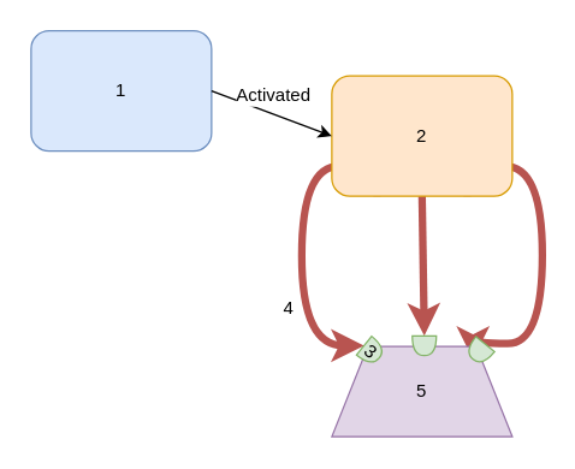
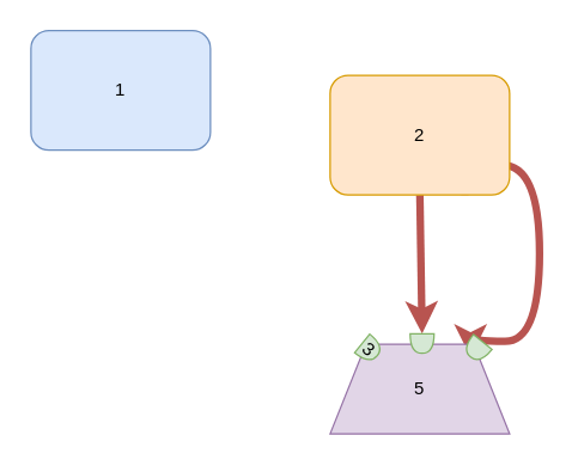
  <mxCell id="0" />
  <mxCell id="1" parent="0" />
  <mxCell id="2" value="1" style="rounded=1;whiteSpace=wrap;html=1;fillColor=#dae8fc;strokeColor=#6c8ebf;" vertex="1" parent="1"><mxGeometry x="20" y="20" width="120" height="80" as="geometry" /></mxCell>
- <mxCell id="3" style="edgeStyle=orthogonalEdgeStyle;rounded=0;orthogonalLoop=1;jettySize=auto;html=1;exitX=0.25;exitY=1;exitDx=0;exitDy=0;entryX=0;entryY=0.5;entryDx=0;entryDy=0;entryPerimeter=0;curved=1;strokeWidth=5;fillColor=#f8cecc;strokeColor=#b85450;" edge="1" parent="1" source="7" target="11"><mxGeometry relative="1" as="geometry"><Array as="points"><mxPoint x="200" y="110" /><mxPoint x="200" y="229" /></Array></mxGeometry></mxCell>
- <mxCell id="4" value="4" style="text;html=1;resizable=0;points=[];align=center;verticalAlign=middle;labelBackgroundColor=#ffffff;" vertex="1" connectable="0" parent="3"><mxGeometry x="0.503" y="9" relative="1" as="geometry"><mxPoint x="-19" y="-8.5" as="offset" /></mxGeometry></mxCell>
  <mxCell id="5" style="edgeStyle=orthogonalEdgeStyle;curved=1;rounded=0;orthogonalLoop=1;jettySize=auto;html=1;exitX=0.75;exitY=1;exitDx=0;exitDy=0;entryX=1;entryY=0.5;entryDx=0;entryDy=0;entryPerimeter=0;strokeWidth=5;fillColor=#f8cecc;strokeColor=#b85450;" edge="1" parent="1" source="7" target="12"><mxGeometry relative="1" as="geometry"><Array as="points"><mxPoint x="360" y="110" /><mxPoint x="360" y="228" /></Array></mxGeometry></mxCell>
  <mxCell id="6" style="rounded=0;orthogonalLoop=1;jettySize=auto;html=1;exitX=0.5;exitY=1;exitDx=0;exitDy=0;entryX=0;entryY=0.5;entryDx=0;entryDy=0;entryPerimeter=0;strokeWidth=5;fillColor=#f8cecc;strokeColor=#b85450;" edge="1" parent="1" source="7" target="13"><mxGeometry relative="1" as="geometry" /></mxCell>
  <mxCell id="7" value="2" style="rounded=1;whiteSpace=wrap;html=1;fillColor=#ffe6cc;strokeColor=#d79b00;" vertex="1" parent="1"><mxGeometry x="220" y="50" width="120" height="80" as="geometry" /></mxCell>
- <mxCell id="8" value="" style="endArrow=classic;html=1;exitX=1;exitY=0.5;exitDx=0;exitDy=0;entryX=0;entryY=0.5;entryDx=0;entryDy=0;" edge="1" parent="1" source="2" target="7"><mxGeometry width="50" height="50" relative="1" as="geometry"><mxPoint x="130" y="150" as="sourcePoint" /><mxPoint x="180" y="100" as="targetPoint" /></mxGeometry></mxCell>
- <mxCell id="9" value="Activated" style="text;html=1;resizable=0;points=[];align=center;verticalAlign=middle;labelBackgroundColor=#ffffff;" vertex="1" connectable="0" parent="8"><mxGeometry x="-0.15" y="1" relative="1" as="geometry"><mxPoint x="6" y="-9" as="offset" /></mxGeometry></mxCell>
  <mxCell id="10" value="5" style="shape=trapezoid;perimeter=trapezoidPerimeter;whiteSpace=wrap;html=1;fillColor=#e1d5e7;strokeColor=#9673a6;" vertex="1" parent="1"><mxGeometry x="220" y="230" width="120" height="60" as="geometry" /></mxCell>
  <mxCell id="11" value="3" style="shape=or;whiteSpace=wrap;html=1;rotation=39;fillColor=#d5e8d4;strokeColor=#82b366;" vertex="1" parent="1"><mxGeometry x="240" y="225.5" width="13" height="16" as="geometry" /></mxCell>
  <mxCell id="12" value="" style="shape=or;whiteSpace=wrap;html=1;rotation=39;flipH=1;flipV=0;direction=south;fillColor=#d5e8d4;strokeColor=#82b366;" vertex="1" parent="1"><mxGeometry x="310" y="227" width="16" height="13" as="geometry" /></mxCell>
  <mxCell id="13" value="" style="shape=or;whiteSpace=wrap;html=1;rotation=90;fillColor=#d5e8d4;strokeColor=#82b366;" vertex="1" parent="1"><mxGeometry x="275" y="221.5" width="13" height="16" as="geometry" /></mxCell>
